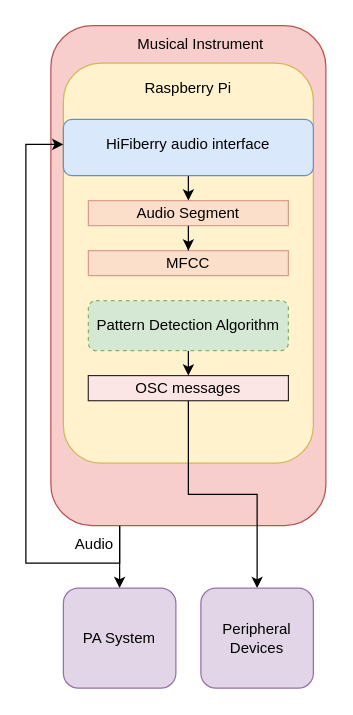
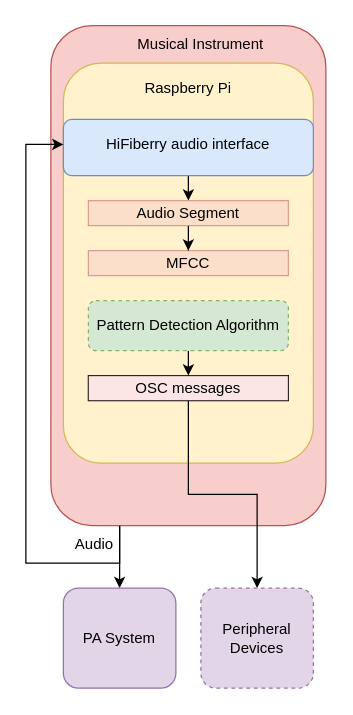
  <mxCell id="0" />
  <mxCell id="1" parent="0" />
  <mxCell id="2" style="edgeStyle=orthogonalEdgeStyle;rounded=0;orthogonalLoop=1;jettySize=auto;html=1;exitX=0.25;exitY=1;exitDx=0;exitDy=0;entryX=0.5;entryY=0;entryDx=0;entryDy=0;" edge="1" parent="1" source="3" target="10"><mxGeometry relative="1" as="geometry" /></mxCell>
  <mxCell id="3" value="" style="rounded=1;whiteSpace=wrap;html=1;fillColor=#f8cecc;strokeColor=#b85450;" vertex="1" parent="1"><mxGeometry x="40" y="20" width="220" height="400" as="geometry" /></mxCell>
  <mxCell id="4" value="Musical Instrument" style="text;html=1;align=center;verticalAlign=middle;whiteSpace=wrap;rounded=0;" vertex="1" parent="1"><mxGeometry x="100" y="20" width="120" height="30" as="geometry" /></mxCell>
  <mxCell id="5" value="" style="rounded=1;whiteSpace=wrap;html=1;fillColor=#fff2cc;strokeColor=#d6b656;" vertex="1" parent="1"><mxGeometry x="50" y="50" width="200" height="320" as="geometry" /></mxCell>
  <mxCell id="6" value="Raspberry Pi" style="text;html=1;align=center;verticalAlign=middle;whiteSpace=wrap;rounded=0;" vertex="1" parent="1"><mxGeometry x="105" y="60" width="90" height="20" as="geometry" /></mxCell>
  <mxCell id="7" style="edgeStyle=orthogonalEdgeStyle;rounded=0;orthogonalLoop=1;jettySize=auto;html=1;entryX=0.5;entryY=0;entryDx=0;entryDy=0;exitX=0.5;exitY=1;exitDx=0;exitDy=0;" edge="1" parent="1" source="8" target="13"><mxGeometry relative="1" as="geometry"><Array as="points"><mxPoint x="150" y="150" /><mxPoint x="150" y="150" /></Array></mxGeometry></mxCell>
  <mxCell id="8" value="" style="rounded=1;whiteSpace=wrap;html=1;fillColor=#dae8fc;strokeColor=#6c8ebf;" vertex="1" parent="1"><mxGeometry x="50" y="95" width="200" height="45" as="geometry" /></mxCell>
  <mxCell id="9" value="HiFiberry audio interface" style="text;html=1;align=center;verticalAlign=middle;whiteSpace=wrap;rounded=0;" vertex="1" parent="1"><mxGeometry x="50" y="100" width="200" height="30" as="geometry" /></mxCell>
  <mxCell id="10" value="PA System" style="rounded=1;whiteSpace=wrap;html=1;fillColor=#e1d5e7;strokeColor=#9673a6;" vertex="1" parent="1"><mxGeometry x="50" y="470" width="90" height="80" as="geometry" /></mxCell>
  <mxCell id="11" style="edgeStyle=orthogonalEdgeStyle;rounded=0;orthogonalLoop=1;jettySize=auto;html=1;entryX=0.5;entryY=0;entryDx=0;entryDy=0;" edge="1" parent="1" source="12" target="18"><mxGeometry relative="1" as="geometry" /></mxCell>
  <mxCell id="12" value="" style="rounded=0;whiteSpace=wrap;html=1;fillColor=#f8cecc;strokeColor=#b85450;opacity=50;" vertex="1" parent="1"><mxGeometry x="70" y="160" width="160" height="20" as="geometry" /></mxCell>
  <mxCell id="13" value="Audio Segment" style="text;html=1;align=center;verticalAlign=middle;whiteSpace=wrap;rounded=0;" vertex="1" parent="1"><mxGeometry x="70" y="160" width="160" height="20" as="geometry" /></mxCell>
  <mxCell id="14" value="" style="rounded=0;whiteSpace=wrap;html=1;" vertex="1" parent="1"><mxGeometry x="70" y="300" width="160" height="20" as="geometry" /></mxCell>
  <mxCell id="15" style="edgeStyle=orthogonalEdgeStyle;rounded=0;orthogonalLoop=1;jettySize=auto;html=1;" edge="1" parent="1" source="16" target="21"><mxGeometry relative="1" as="geometry" /></mxCell>
  <mxCell id="16" value="OSC messages" style="text;html=1;align=center;verticalAlign=middle;whiteSpace=wrap;rounded=0;fillColor=#f8cecc;strokeColor=none;opacity=50;" vertex="1" parent="1"><mxGeometry x="70" y="300" width="160" height="20" as="geometry" /></mxCell>
  <mxCell id="17" value="" style="rounded=0;whiteSpace=wrap;html=1;fillColor=#f8cecc;strokeColor=#b85450;opacity=50;" vertex="1" parent="1"><mxGeometry x="70" y="200" width="160" height="20" as="geometry" /></mxCell>
  <mxCell id="18" value="MFCC" style="text;html=1;align=center;verticalAlign=middle;whiteSpace=wrap;rounded=0;" vertex="1" parent="1"><mxGeometry x="70" y="200" width="160" height="20" as="geometry" /></mxCell>
  <mxCell id="19" style="edgeStyle=orthogonalEdgeStyle;rounded=0;orthogonalLoop=1;jettySize=auto;html=1;entryX=0.5;entryY=0;entryDx=0;entryDy=0;" edge="1" parent="1" source="20" target="16"><mxGeometry relative="1" as="geometry"><Array as="points"><mxPoint x="150" y="290" /><mxPoint x="150" y="290" /></Array></mxGeometry></mxCell>
  <mxCell id="20" value="Pattern Detection Algorithm" style="rounded=1;whiteSpace=wrap;html=1;fillColor=#d5e8d4;strokeColor=#82b366;dashed=1;" vertex="1" parent="1"><mxGeometry x="70" y="240" width="160" height="40" as="geometry" /></mxCell>
- <mxCell id="21" value="Peripheral Devices" style="rounded=1;whiteSpace=wrap;html=1;fillColor=#e1d5e7;strokeColor=#9673a6;" vertex="1" parent="1"><mxGeometry x="160" y="470" width="90" height="80" as="geometry" /></mxCell>
+ <mxCell id="21" value="Peripheral Devices" style="rounded=1;whiteSpace=wrap;html=1;fillColor=#e1d5e7;strokeColor=#9673a6;dashed=1;" vertex="1" parent="1"><mxGeometry x="160" y="470" width="90" height="80" as="geometry" /></mxCell>
  <mxCell id="22" value="" style="endArrow=classic;html=1;rounded=0;entryX=0;entryY=0.5;entryDx=0;entryDy=0;exitX=0.25;exitY=1;exitDx=0;exitDy=0;" edge="1" parent="1" source="3" target="9"><mxGeometry width="50" height="50" relative="1" as="geometry"><mxPoint x="-40" y="420" as="sourcePoint" /><mxPoint x="0" y="130" as="targetPoint" /><Array as="points"><mxPoint x="95" y="450" /><mxPoint x="20" y="450" /><mxPoint x="20" y="115" /></Array></mxGeometry></mxCell>
  <mxCell id="23" value="Audio" style="text;html=1;align=center;verticalAlign=middle;whiteSpace=wrap;rounded=0;" vertex="1" parent="1"><mxGeometry x="45" y="420" width="60" height="30" as="geometry" /></mxCell>
